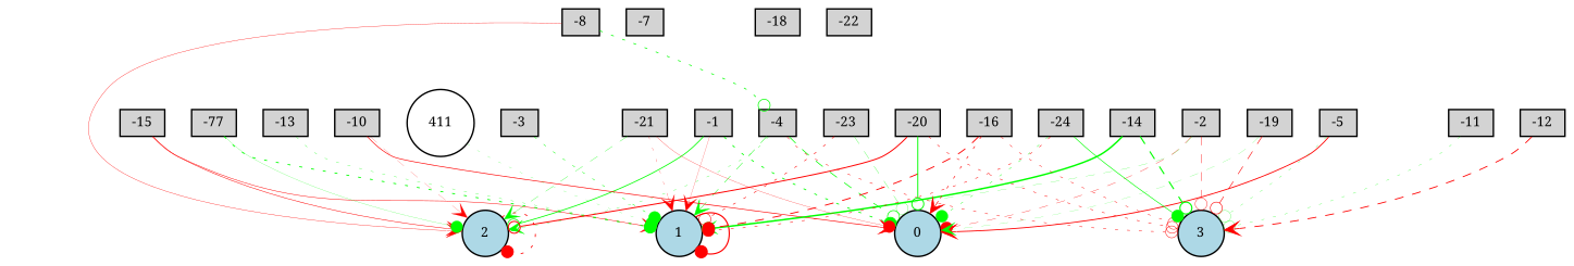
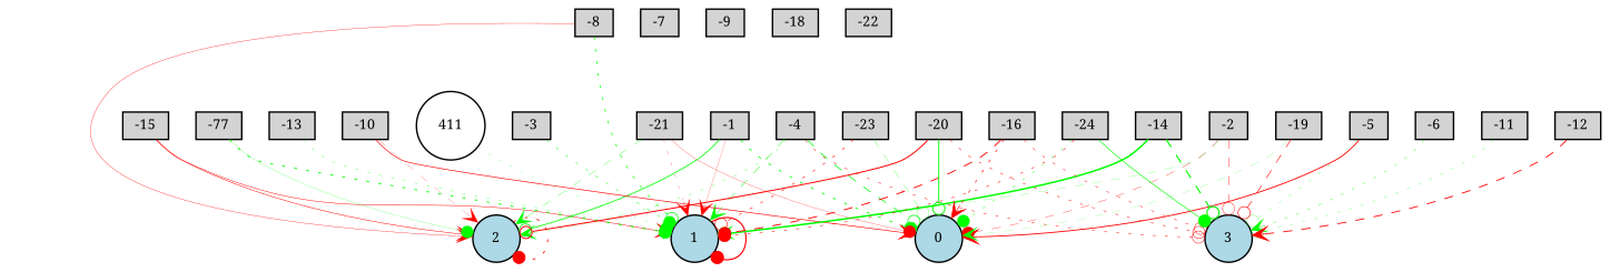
  digraph {
    fontname="Noto Serif"
    node [fillcolor=lightgray fontname="Noto Serif" fontsize=9 shape=box style=filled]
    edge [arrowhead=odot color=green fontname="Noto Serif" style=dotted]
    -1 [height=0.2 width=0.2]
    0 [fillcolor=lightblue height=0.2 shape=circle width=0.2]
    2 [fillcolor=lightblue height=0.2 shape=circle width=0.2]
    1 [fillcolor=lightblue height=0.2 shape=circle width=0.2]
    -2 [height=0.2 width=0.2]
    3 [fillcolor=lightblue height=0.2 shape=circle width=0.2]
    -3 [height=0.2 width=0.2]
    -4 [height=0.2 width=0.2]
    -5 [height=0.2 width=0.2]
+   -6 [height=0.2 width=0.2]
    -7 [height=0.2 width=0.2]
    -8 [height=0.2 width=0.2]
+   -9 [height=0.2 width=0.2]
    -10 [height=0.2 width=0.2]
    -11 [height=0.2 width=0.2]
    -12 [height=0.2 width=0.2]
    -13 [height=0.2 width=0.2]
    -14 [height=0.2 width=0.2]
    -15 [height=0.2 width=0.2]
    -16 [height=0.2 width=0.2]
    n21 [height=0.2 label=-77 width=0.2]
    -18 [height=0.2 width=0.2]
    -19 [height=0.2 width=0.2]
    -20 [height=0.2 width=0.2]
    -21 [height=0.2 width=0.2]
    -22 [height=0.2 width=0.2]
    -23 [height=0.2 width=0.2]
    -24 [height=0.2 width=0.2]
    411 [fillcolor=white height=0.2 shape=circle width=0.2]
    -1 -> 0 [arrowhead=dot penwidth=0.5729104735994565]
    -1 -> 2 [penwidth=0.5563600839640828 style=solid]
    -1 -> 1 [arrowhead=vee color=red penwidth=0.1312222168887707 style=solid]
    2 -> 2 [arrowhead=dot color=red penwidth=0.5839706340505381]
    1 -> 1 [arrowhead=dot color=red penwidth=0.8199057538213089 style=solid]
    -2 -> 0 [arrowhead=dot color=red penwidth=0.2141962311855137 style=dashed]
    -2 -> 1 [arrowhead=vee penwidth=0.1383584255428017 style=dashed]
    -2 -> 3 [color=red penwidth=0.2805194642957033 style=dashed]
    -3 -> 1 [arrowhead=dot penwidth=0.3232101240152906]
    -4 -> 0 [penwidth=0.507044062903695 style=dashed]
    -4 -> 2 [arrowhead=vee penwidth=0.1961993798290363]
    -4 -> 1 [arrowhead=vee penwidth=0.2932533004502242 style=dashed]
    -4 -> 3 [color=red penwidth=0.3264971320564093]
    -5 -> 0 [arrowhead=vee color=red penwidth=0.6109549034247728 style=solid]
    -5 -> 3 [penwidth=0.17407830352933146]
+   -6 -> 3 [arrowhead=vee penwidth=0.26383440194683316]
    -8 -> 2 [arrowhead=vee color=red penwidth=0.2297666840350904 style=solid]
-   -8 -> -4 [penwidth=0.4989143508791475]
+   -8 -> 1 [penwidth=0.4989143508791475]
    -10 -> 0 [arrowhead=vee color=red penwidth=0.4483313211963553 style=solid]
    -10 -> 2 [arrowhead=vee color=red penwidth=0.11481463227162411 style=dashed]
    -11 -> 3 [penwidth=0.18693891924124723]
    -12 -> 3 [arrowhead=vee color=red penwidth=0.6037959138627479 style=dashed]
    -13 -> 1 [penwidth=0.19696590289852905]
    -14 -> 1 [penwidth=1.045644597133206 style=solid]
    -14 -> 3 [penwidth=0.7995006764489664 style=dashed]
    -15 -> 2 [arrowhead=vee color=red penwidth=0.34062090823933644 style=solid]
    -15 -> 1 [arrowhead=vee color=red penwidth=0.3230824025483515 style=solid]
    -16 -> 0 [arrowhead=vee color=red penwidth=0.4420914566198172]
    -16 -> 1 [arrowhead=dot color=red penwidth=0.6339196580577205 style=dashed]
    -16 -> 3 [color=red penwidth=0.308708148894171]
    n21 -> 2 [arrowhead=dot penwidth=0.13181837430690085 style=solid]
    n21 -> 1 [arrowhead=dot penwidth=0.6083378964157922]
    -19 -> 0 [arrowhead=vee penwidth=0.11136781674379721 style=dashed]
    -19 -> 3 [color=red penwidth=0.4150330717510733 style=dashed]
    -20 -> 0 [penwidth=0.6738375356569551 style=solid]
    -20 -> 2 [color=red penwidth=0.6991684153989493 style=solid]
    -20 -> 3 [color=red penwidth=0.33692675747848666]
    -21 -> 0 [arrowhead=dot color=red penwidth=0.16859921942655345 style=solid]
    -21 -> 2 [arrowhead=vee penwidth=0.20492275360065187 style=dashed]
    -21 -> 1 [arrowhead=vee color=red penwidth=0.1605784514706134]
    -23 -> 0 [penwidth=0.18805961314476005 style=dashed]
    -23 -> 1 [color=red penwidth=0.3984318808575825]
    -24 -> 0 [arrowhead=dot penwidth=0.2585851096391051]
    -24 -> 1 [arrowhead=dot color=red penwidth=0.3577934804534604]
    -24 -> 3 [arrowhead=dot penwidth=0.43926874020934537 style=solid]
    411 -> 1 [arrowhead=dot penwidth=0.12827060169011334]
  }
